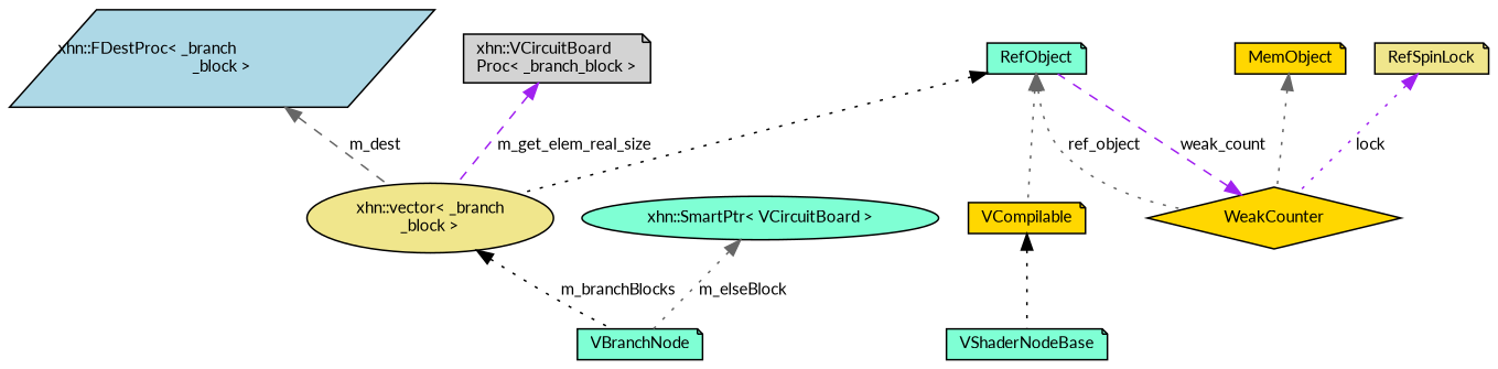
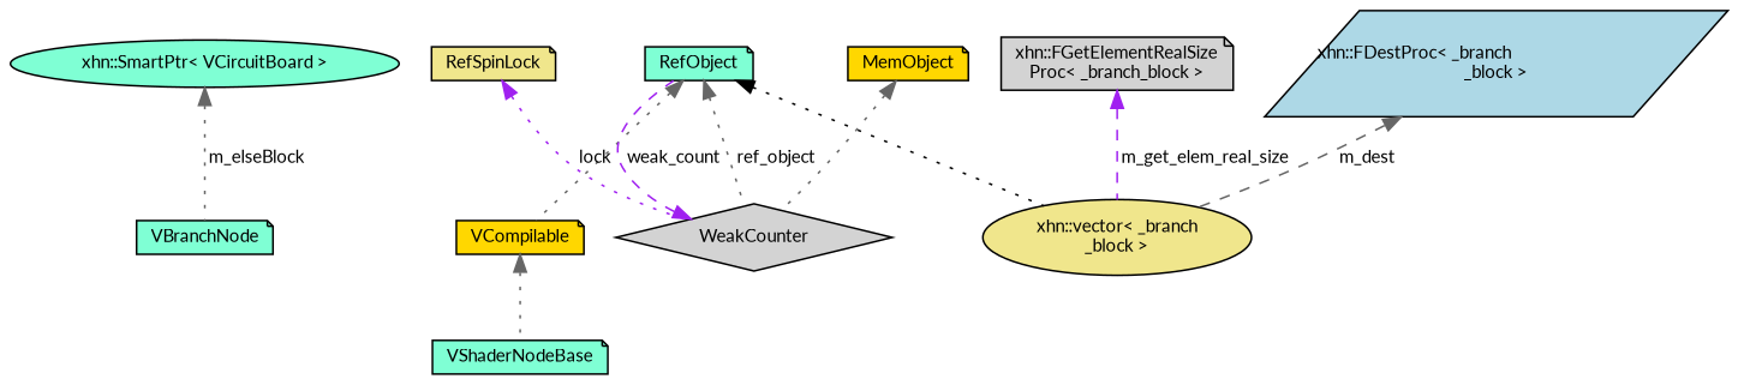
  digraph {
    fontname=Lato
    rankdir=TB
    node [color=black fillcolor=aquamarine fontname=Lato fontsize=10 shape=note style=filled]
    edge [color=gray40 dir=back fontname=Lato fontsize=10 labelfontname=Helvetica labelfontsize=10 style=dotted]
    n1 [fontcolor=black height=0.2 label=VBranchNode width=0.4]
    n2 [height=0.2 label=VShaderNodeBase width=0.4]
    n3 [fillcolor=gold height=0.2 label=VCompilable width=0.4]
    n4 [height=0.2 label=RefObject width=0.4]
-   n5 [fillcolor=gold height=0.2 label=WeakCounter shape=diamond width=0.4]
+   n5 [fillcolor=lightgrey height=0.2 label=WeakCounter shape=diamond width=0.4]
    n6 [fillcolor=khaki height=0.2 label="xhn::vector\< _branch\l_block \>" shape=ellipse width=0.4]
    n7 [fillcolor=gold height=0.2 label=MemObject width=0.4]
    n8 [fillcolor=khaki height=0.2 label=RefSpinLock width=0.4]
    n9 [fillcolor=lightblue height=0.2 label="xhn::FDestProc\< _branch\l_block \>" shape=parallelogram width=0.4]
-   n10 [fillcolor=lightgrey height=0.2 label="xhn::VCircuitBoard\lProc\< _branch_block \>" width=0.4]
+   n10 [fillcolor=lightgrey height=0.2 label="xhn::FGetElementRealSize\lProc\< _branch_block \>" width=0.4]
    n11 [height=0.2 label="xhn::SmartPtr\< VCircuitBoard \>" shape=ellipse width=0.4]
-   n3 -> n2 [color=black]
+   n3 -> n2
    n4 -> n3
    n4 -> n5 [label=" ref_object"]
    n4 -> n6 [color=black]
    n5 -> n4 [color=purple label=" weak_count" style=dashed]
-   n6 -> n1 [color=black label=" m_branchBlocks"]
    n7 -> n5
    n8 -> n5 [color=purple label=" lock"]
    n9 -> n6 [label=" m_dest" style=dashed]
    n10 -> n6 [color=purple label=" m_get_elem_real_size" style=dashed]
    n11 -> n1 [label=" m_elseBlock"]
  }
